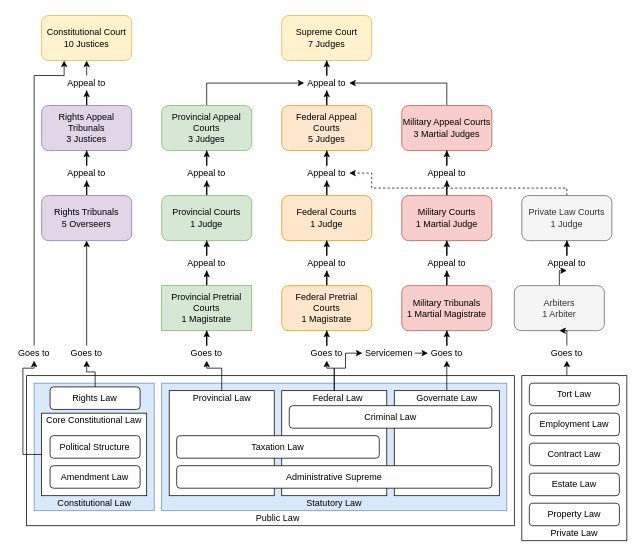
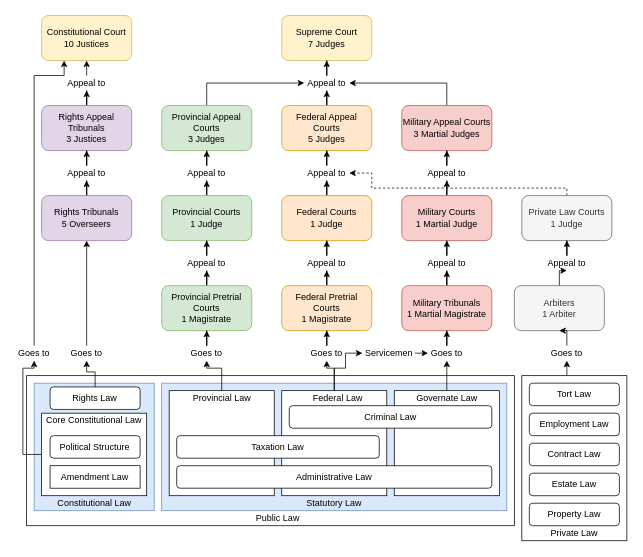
  <mxCell id="0" />
  <mxCell id="1" parent="0" />
  <mxCell id="2" style="edgeStyle=orthogonalEdgeStyle;rounded=0;orthogonalLoop=1;jettySize=auto;html=1;" parent="1" source="3" target="95" edge="1"><mxGeometry relative="1" as="geometry"><Array as="points"><mxPoint x="755" y="490" /><mxPoint x="755" y="490" /></Array></mxGeometry></mxCell>
  <mxCell id="3" value="" style="rounded=0;whiteSpace=wrap;html=1;" parent="1" vertex="1"><mxGeometry x="695" y="500" width="140" height="220" as="geometry" /></mxCell>
  <mxCell id="4" value="" style="rounded=0;whiteSpace=wrap;html=1;" parent="1" vertex="1"><mxGeometry x="35" y="500" width="650" height="200" as="geometry" /></mxCell>
  <mxCell id="5" value="" style="rounded=0;whiteSpace=wrap;html=1;fillColor=#dae8fc;strokeColor=#6c8ebf;" parent="1" vertex="1"><mxGeometry x="215" y="510" width="460" height="170" as="geometry" /></mxCell>
  <mxCell id="6" style="edgeStyle=orthogonalEdgeStyle;rounded=0;orthogonalLoop=1;jettySize=auto;html=1;entryX=0.5;entryY=1;entryDx=0;entryDy=0;" parent="1" source="7" target="85" edge="1"><mxGeometry relative="1" as="geometry"><Array as="points"><mxPoint x="295" y="490" /><mxPoint x="275" y="490" /></Array></mxGeometry></mxCell>
  <mxCell id="7" value="" style="rounded=0;whiteSpace=wrap;html=1;" parent="1" vertex="1"><mxGeometry x="225" y="520" width="140" height="140" as="geometry" /></mxCell>
  <mxCell id="8" style="edgeStyle=orthogonalEdgeStyle;rounded=0;orthogonalLoop=1;jettySize=auto;html=1;" parent="1" source="9" target="93" edge="1"><mxGeometry relative="1" as="geometry" /></mxCell>
  <mxCell id="9" value="" style="rounded=0;whiteSpace=wrap;html=1;" parent="1" vertex="1"><mxGeometry x="525" y="520" width="140" height="140" as="geometry" /></mxCell>
  <mxCell id="10" style="edgeStyle=orthogonalEdgeStyle;rounded=0;orthogonalLoop=1;jettySize=auto;html=1;entryX=0.5;entryY=1;entryDx=0;entryDy=0;" parent="1" source="12" target="91" edge="1"><mxGeometry relative="1" as="geometry"><Array as="points"><mxPoint x="445" y="490" /><mxPoint x="435" y="490" /></Array></mxGeometry></mxCell>
  <mxCell id="11" style="edgeStyle=orthogonalEdgeStyle;rounded=0;orthogonalLoop=1;jettySize=auto;html=1;entryX=0;entryY=0.5;entryDx=0;entryDy=0;" parent="1" source="12" target="97" edge="1"><mxGeometry relative="1" as="geometry"><Array as="points"><mxPoint x="445" y="490" /><mxPoint x="460" y="490" /><mxPoint x="460" y="470" /></Array></mxGeometry></mxCell>
  <mxCell id="12" value="" style="rounded=0;whiteSpace=wrap;html=1;" parent="1" vertex="1"><mxGeometry x="375" y="520" width="140" height="140" as="geometry" /></mxCell>
  <mxCell id="13" value="Supreme Court&lt;br&gt;7 Judges" style="rounded=1;whiteSpace=wrap;html=1;fillColor=#fff2cc;strokeColor=#d6b656;" parent="1" vertex="1"><mxGeometry x="375" y="20" width="120" height="60" as="geometry" /></mxCell>
  <mxCell id="14" value="Constitutional Court&lt;br&gt;10 Justices" style="rounded=1;whiteSpace=wrap;html=1;fillColor=#fff2cc;strokeColor=#d6b656;" parent="1" vertex="1"><mxGeometry x="55" y="20" width="120" height="60" as="geometry" /></mxCell>
  <mxCell id="15" style="edgeStyle=orthogonalEdgeStyle;rounded=0;orthogonalLoop=1;jettySize=auto;html=1;entryX=0.5;entryY=1;entryDx=0;entryDy=0;" parent="1" source="16" target="51" edge="1"><mxGeometry relative="1" as="geometry" /></mxCell>
  <mxCell id="16" value="Federal Appeal Courts&lt;br&gt;5 Judges" style="rounded=1;whiteSpace=wrap;html=1;fillColor=#ffe6cc;strokeColor=#d79b00;" parent="1" vertex="1"><mxGeometry x="375" y="140" width="120" height="60" as="geometry" /></mxCell>
  <mxCell id="17" style="edgeStyle=orthogonalEdgeStyle;rounded=0;orthogonalLoop=1;jettySize=auto;html=1;entryX=0;entryY=0.5;entryDx=0;entryDy=0;" parent="1" source="18" target="51" edge="1"><mxGeometry relative="1" as="geometry"><Array as="points"><mxPoint x="275" y="110" /></Array></mxGeometry></mxCell>
  <mxCell id="18" value="Provincial Appeal Courts&lt;br&gt;3 Judges" style="rounded=1;whiteSpace=wrap;html=1;fillColor=#d5e8d4;strokeColor=#82b366;" parent="1" vertex="1"><mxGeometry x="215" y="140" width="120" height="60" as="geometry" /></mxCell>
  <mxCell id="19" style="edgeStyle=orthogonalEdgeStyle;rounded=0;orthogonalLoop=1;jettySize=auto;html=1;entryX=1;entryY=0.5;entryDx=0;entryDy=0;" parent="1" source="20" target="51" edge="1"><mxGeometry relative="1" as="geometry"><Array as="points"><mxPoint x="595" y="110" /></Array></mxGeometry></mxCell>
  <mxCell id="20" value="Military Appeal Courts&lt;br&gt;3 Martial Judges" style="rounded=1;whiteSpace=wrap;html=1;fillColor=#f8cecc;strokeColor=#b85450;" parent="1" vertex="1"><mxGeometry x="535" y="140" width="120" height="60" as="geometry" /></mxCell>
  <mxCell id="21" style="edgeStyle=orthogonalEdgeStyle;rounded=0;orthogonalLoop=1;jettySize=auto;html=1;entryX=0.5;entryY=1;entryDx=0;entryDy=0;" parent="1" source="22" target="53" edge="1"><mxGeometry relative="1" as="geometry" /></mxCell>
  <mxCell id="22" value="Provincial Courts&lt;br&gt;1 Judge" style="rounded=1;whiteSpace=wrap;html=1;fillColor=#d5e8d4;strokeColor=#82b366;" parent="1" vertex="1"><mxGeometry x="215" y="260" width="120" height="60" as="geometry" /></mxCell>
  <mxCell id="23" style="edgeStyle=orthogonalEdgeStyle;rounded=0;orthogonalLoop=1;jettySize=auto;html=1;entryX=0.5;entryY=1;entryDx=0;entryDy=0;" parent="1" source="24" target="55" edge="1"><mxGeometry relative="1" as="geometry" /></mxCell>
  <mxCell id="24" value="Federal Courts&lt;br&gt;1 Judge" style="rounded=1;whiteSpace=wrap;html=1;fillColor=#ffe6cc;strokeColor=#d79b00;" parent="1" vertex="1"><mxGeometry x="375" y="260" width="120" height="60" as="geometry" /></mxCell>
  <mxCell id="25" style="edgeStyle=orthogonalEdgeStyle;rounded=0;orthogonalLoop=1;jettySize=auto;html=1;" parent="1" source="26" target="57" edge="1"><mxGeometry relative="1" as="geometry" /></mxCell>
  <mxCell id="26" value="Military Courts&lt;br&gt;1 Martial Judge" style="rounded=1;whiteSpace=wrap;html=1;fillColor=#f8cecc;strokeColor=#b85450;" parent="1" vertex="1"><mxGeometry x="535" y="260" width="120" height="60" as="geometry" /></mxCell>
  <mxCell id="27" style="edgeStyle=orthogonalEdgeStyle;rounded=0;orthogonalLoop=1;jettySize=auto;html=1;entryX=0.5;entryY=1;entryDx=0;entryDy=0;" parent="1" source="28" target="63" edge="1"><mxGeometry relative="1" as="geometry" /></mxCell>
- <mxCell id="28" value="Provincial Pretrial Courts&lt;br&gt;1 Magistrate" style="whiteSpace=wrap;html=1;fillColor=#d5e8d4;strokeColor=#82b366;rounded=0;" parent="1" vertex="1"><mxGeometry x="215" y="380" width="120" height="60" as="geometry" /></mxCell>
+ <mxCell id="28" value="Provincial Pretrial Courts&lt;br&gt;1 Magistrate" style="rounded=1;whiteSpace=wrap;html=1;fillColor=#d5e8d4;strokeColor=#82b366;" parent="1" vertex="1"><mxGeometry x="215" y="380" width="120" height="60" as="geometry" /></mxCell>
  <mxCell id="29" style="edgeStyle=orthogonalEdgeStyle;rounded=0;orthogonalLoop=1;jettySize=auto;html=1;" parent="1" source="30" target="61" edge="1"><mxGeometry relative="1" as="geometry" /></mxCell>
  <mxCell id="30" value="Federal Pretrial Courts&lt;br&gt;1 Magistrate" style="rounded=1;whiteSpace=wrap;html=1;fillColor=#ffe6cc;strokeColor=#d79b00;" parent="1" vertex="1"><mxGeometry x="375" y="380" width="120" height="60" as="geometry" /></mxCell>
  <mxCell id="31" style="edgeStyle=orthogonalEdgeStyle;rounded=0;orthogonalLoop=1;jettySize=auto;html=1;" parent="1" source="32" target="83" edge="1"><mxGeometry relative="1" as="geometry" /></mxCell>
  <mxCell id="32" value="Arbiters&lt;br&gt;1 Arbiter" style="rounded=1;whiteSpace=wrap;html=1;fillColor=#f5f5f5;strokeColor=#666666;fontColor=#333333;" parent="1" vertex="1"><mxGeometry x="685" y="380" width="120" height="60" as="geometry" /></mxCell>
  <mxCell id="33" style="edgeStyle=orthogonalEdgeStyle;rounded=0;orthogonalLoop=1;jettySize=auto;html=1;entryX=0.5;entryY=1;entryDx=0;entryDy=0;" parent="1" source="34" target="59" edge="1"><mxGeometry relative="1" as="geometry" /></mxCell>
  <mxCell id="34" value="Military Tribunals&lt;br&gt;1 Martial Magistrate" style="rounded=1;whiteSpace=wrap;html=1;fillColor=#f8cecc;strokeColor=#b85450;" parent="1" vertex="1"><mxGeometry x="535" y="380" width="120" height="60" as="geometry" /></mxCell>
- <mxCell id="35" value="Administrative Supreme" style="rounded=1;whiteSpace=wrap;html=1;" parent="1" vertex="1"><mxGeometry x="235" y="620" width="420" height="30" as="geometry" /></mxCell>
+ <mxCell id="35" value="Administrative Law" style="rounded=1;whiteSpace=wrap;html=1;" parent="1" vertex="1"><mxGeometry x="235" y="620" width="420" height="30" as="geometry" /></mxCell>
  <mxCell id="36" value="Taxation Law" style="rounded=1;whiteSpace=wrap;html=1;" parent="1" vertex="1"><mxGeometry x="235" y="580" width="270" height="30" as="geometry" /></mxCell>
  <mxCell id="37" value="Criminal Law" style="rounded=1;whiteSpace=wrap;html=1;" parent="1" vertex="1"><mxGeometry x="385" y="540" width="270" height="30" as="geometry" /></mxCell>
  <mxCell id="38" value="Federal Law" style="text;html=1;strokeColor=none;fillColor=none;align=center;verticalAlign=middle;whiteSpace=wrap;rounded=0;" parent="1" vertex="1"><mxGeometry x="415" y="520" width="70" height="20" as="geometry" /></mxCell>
  <mxCell id="39" value="Provincial Law" style="text;html=1;strokeColor=none;fillColor=none;align=center;verticalAlign=middle;whiteSpace=wrap;rounded=0;" parent="1" vertex="1"><mxGeometry x="252.5" y="520" width="85" height="20" as="geometry" /></mxCell>
  <mxCell id="40" value="Governate Law" style="text;html=1;strokeColor=none;fillColor=none;align=center;verticalAlign=middle;whiteSpace=wrap;rounded=0;" parent="1" vertex="1"><mxGeometry x="552.5" y="520" width="85" height="20" as="geometry" /></mxCell>
  <mxCell id="41" value="Public Law" style="text;html=1;strokeColor=none;fillColor=none;align=center;verticalAlign=middle;whiteSpace=wrap;rounded=0;" parent="1" vertex="1"><mxGeometry x="335" y="680" width="70" height="20" as="geometry" /></mxCell>
  <mxCell id="42" value="" style="rounded=0;whiteSpace=wrap;html=1;fillColor=#dae8fc;strokeColor=#6c8ebf;" parent="1" vertex="1"><mxGeometry x="45" y="510" width="160" height="170" as="geometry" /></mxCell>
  <mxCell id="43" value="Constitutional Law" style="text;html=1;strokeColor=none;fillColor=none;align=center;verticalAlign=middle;whiteSpace=wrap;rounded=0;" parent="1" vertex="1"><mxGeometry x="73.75" y="660" width="102.5" height="20" as="geometry" /></mxCell>
  <mxCell id="44" style="edgeStyle=orthogonalEdgeStyle;rounded=0;orthogonalLoop=1;jettySize=auto;html=1;entryX=0.5;entryY=1;entryDx=0;entryDy=0;" parent="1" source="45" target="87" edge="1"><mxGeometry relative="1" as="geometry" /></mxCell>
  <mxCell id="45" value="Rights Law" style="rounded=1;whiteSpace=wrap;html=1;" parent="1" vertex="1"><mxGeometry x="66.25" y="515" width="120" height="30" as="geometry" /></mxCell>
  <mxCell id="46" style="edgeStyle=orthogonalEdgeStyle;rounded=0;orthogonalLoop=1;jettySize=auto;html=1;entryX=0.5;entryY=1;entryDx=0;entryDy=0;" parent="1" source="47" target="49" edge="1"><mxGeometry relative="1" as="geometry" /></mxCell>
  <mxCell id="47" value="Rights Appeal Tribunals&lt;br&gt;3 Justices" style="rounded=1;whiteSpace=wrap;html=1;fillColor=#e1d5e7;strokeColor=#9673a6;" parent="1" vertex="1"><mxGeometry x="55" y="140" width="120" height="60" as="geometry" /></mxCell>
  <mxCell id="48" style="edgeStyle=orthogonalEdgeStyle;rounded=0;orthogonalLoop=1;jettySize=auto;html=1;exitX=0.5;exitY=0;exitDx=0;exitDy=0;entryX=0.5;entryY=1;entryDx=0;entryDy=0;" parent="1" source="49" target="14" edge="1"><mxGeometry relative="1" as="geometry" /></mxCell>
  <mxCell id="49" value="Appeal to" style="text;html=1;strokeColor=none;fillColor=none;align=center;verticalAlign=middle;whiteSpace=wrap;rounded=0;" parent="1" vertex="1"><mxGeometry x="85" y="100" width="60" height="20" as="geometry" /></mxCell>
  <mxCell id="50" style="edgeStyle=orthogonalEdgeStyle;rounded=0;orthogonalLoop=1;jettySize=auto;html=1;" parent="1" source="51" target="13" edge="1"><mxGeometry relative="1" as="geometry" /></mxCell>
  <mxCell id="51" value="Appeal to" style="text;html=1;strokeColor=none;fillColor=none;align=center;verticalAlign=middle;whiteSpace=wrap;rounded=0;" parent="1" vertex="1"><mxGeometry x="405" y="100" width="60" height="20" as="geometry" /></mxCell>
  <mxCell id="52" style="edgeStyle=orthogonalEdgeStyle;rounded=0;orthogonalLoop=1;jettySize=auto;html=1;" parent="1" source="53" target="18" edge="1"><mxGeometry relative="1" as="geometry" /></mxCell>
  <mxCell id="53" value="Appeal to" style="text;html=1;strokeColor=none;fillColor=none;align=center;verticalAlign=middle;whiteSpace=wrap;rounded=0;" parent="1" vertex="1"><mxGeometry x="245" y="220" width="60" height="20" as="geometry" /></mxCell>
  <mxCell id="54" style="edgeStyle=orthogonalEdgeStyle;rounded=0;orthogonalLoop=1;jettySize=auto;html=1;entryX=0.5;entryY=1;entryDx=0;entryDy=0;" parent="1" source="55" target="16" edge="1"><mxGeometry relative="1" as="geometry" /></mxCell>
  <mxCell id="55" value="Appeal to" style="text;html=1;strokeColor=none;fillColor=none;align=center;verticalAlign=middle;whiteSpace=wrap;rounded=0;" parent="1" vertex="1"><mxGeometry x="405" y="220" width="60" height="20" as="geometry" /></mxCell>
  <mxCell id="56" style="edgeStyle=orthogonalEdgeStyle;rounded=0;orthogonalLoop=1;jettySize=auto;html=1;entryX=0.5;entryY=1;entryDx=0;entryDy=0;" parent="1" source="57" target="20" edge="1"><mxGeometry relative="1" as="geometry" /></mxCell>
  <mxCell id="57" value="Appeal to" style="text;html=1;strokeColor=none;fillColor=none;align=center;verticalAlign=middle;whiteSpace=wrap;rounded=0;" parent="1" vertex="1"><mxGeometry x="565" y="220" width="60" height="20" as="geometry" /></mxCell>
  <mxCell id="58" style="edgeStyle=orthogonalEdgeStyle;rounded=0;orthogonalLoop=1;jettySize=auto;html=1;" parent="1" source="59" target="26" edge="1"><mxGeometry relative="1" as="geometry" /></mxCell>
  <mxCell id="59" value="Appeal to" style="text;html=1;strokeColor=none;fillColor=none;align=center;verticalAlign=middle;whiteSpace=wrap;rounded=0;" parent="1" vertex="1"><mxGeometry x="565" y="340" width="60" height="20" as="geometry" /></mxCell>
  <mxCell id="60" style="edgeStyle=orthogonalEdgeStyle;rounded=0;orthogonalLoop=1;jettySize=auto;html=1;entryX=0.5;entryY=1;entryDx=0;entryDy=0;" parent="1" source="61" target="24" edge="1"><mxGeometry relative="1" as="geometry" /></mxCell>
  <mxCell id="61" value="Appeal to" style="text;html=1;strokeColor=none;fillColor=none;align=center;verticalAlign=middle;whiteSpace=wrap;rounded=0;" parent="1" vertex="1"><mxGeometry x="405" y="340" width="60" height="20" as="geometry" /></mxCell>
  <mxCell id="62" style="edgeStyle=orthogonalEdgeStyle;rounded=0;orthogonalLoop=1;jettySize=auto;html=1;" parent="1" source="63" target="22" edge="1"><mxGeometry relative="1" as="geometry" /></mxCell>
  <mxCell id="63" value="Appeal to" style="text;html=1;strokeColor=none;fillColor=none;align=center;verticalAlign=middle;whiteSpace=wrap;rounded=0;" parent="1" vertex="1"><mxGeometry x="245" y="340" width="60" height="20" as="geometry" /></mxCell>
  <mxCell id="64" style="edgeStyle=orthogonalEdgeStyle;rounded=0;orthogonalLoop=1;jettySize=auto;html=1;" parent="1" source="67" target="69" edge="1"><mxGeometry relative="1" as="geometry" /></mxCell>
  <mxCell id="65" style="edgeStyle=orthogonalEdgeStyle;rounded=0;orthogonalLoop=1;jettySize=auto;html=1;entryX=0.5;entryY=1;entryDx=0;entryDy=0;" parent="1" source="66" target="89" edge="1"><mxGeometry relative="1" as="geometry"><Array as="points"><mxPoint x="30" y="605" /><mxPoint x="30" y="490" /><mxPoint x="45" y="490" /></Array></mxGeometry></mxCell>
  <mxCell id="66" value="" style="rounded=0;whiteSpace=wrap;html=1;" parent="1" vertex="1"><mxGeometry x="55" y="550" width="140" height="110" as="geometry" /></mxCell>
  <mxCell id="67" value="Rights Tribunals&lt;br&gt;5 Overseers" style="rounded=1;whiteSpace=wrap;html=1;fillColor=#e1d5e7;strokeColor=#9673a6;" parent="1" vertex="1"><mxGeometry x="55" y="260" width="120" height="60" as="geometry" /></mxCell>
  <mxCell id="68" style="edgeStyle=orthogonalEdgeStyle;rounded=0;orthogonalLoop=1;jettySize=auto;html=1;" parent="1" source="69" target="47" edge="1"><mxGeometry relative="1" as="geometry" /></mxCell>
  <mxCell id="69" value="Appeal to" style="text;html=1;strokeColor=none;fillColor=none;align=center;verticalAlign=middle;whiteSpace=wrap;rounded=0;" parent="1" vertex="1"><mxGeometry x="85" y="220" width="60" height="20" as="geometry" /></mxCell>
  <mxCell id="70" value="Statutory Law" style="text;html=1;strokeColor=none;fillColor=none;align=center;verticalAlign=middle;whiteSpace=wrap;rounded=0;" parent="1" vertex="1"><mxGeometry x="405" y="660" width="80" height="20" as="geometry" /></mxCell>
  <mxCell id="71" value="Political Structure" style="rounded=1;whiteSpace=wrap;html=1;" parent="1" vertex="1"><mxGeometry x="66.25" y="580" width="120" height="30" as="geometry" /></mxCell>
- <mxCell id="72" value="Amendment Law" style="rounded=1;whiteSpace=wrap;html=1;" parent="1" vertex="1"><mxGeometry x="66.25" y="620" width="120" height="30" as="geometry" /></mxCell>
+ <mxCell id="72" value="Amendment Law" style="whiteSpace=wrap;html=1;rounded=0;" parent="1" vertex="1"><mxGeometry x="66.25" y="620" width="120" height="30" as="geometry" /></mxCell>
  <mxCell id="73" value="Core Constitutional Law" style="text;html=1;strokeColor=none;fillColor=none;align=center;verticalAlign=middle;whiteSpace=wrap;rounded=0;" parent="1" vertex="1"><mxGeometry x="60" y="550" width="130" height="20" as="geometry" /></mxCell>
  <mxCell id="74" value="Tort Law" style="rounded=1;whiteSpace=wrap;html=1;" parent="1" vertex="1"><mxGeometry x="705" y="510" width="120" height="30" as="geometry" /></mxCell>
  <mxCell id="75" value="Contract Law" style="rounded=1;whiteSpace=wrap;html=1;" parent="1" vertex="1"><mxGeometry x="705" y="590" width="120" height="30" as="geometry" /></mxCell>
  <mxCell id="76" value="Employment Law" style="rounded=1;whiteSpace=wrap;html=1;" parent="1" vertex="1"><mxGeometry x="705" y="550" width="120" height="30" as="geometry" /></mxCell>
  <mxCell id="77" value="Estate Law" style="rounded=1;whiteSpace=wrap;html=1;" parent="1" vertex="1"><mxGeometry x="705" y="630" width="120" height="30" as="geometry" /></mxCell>
  <mxCell id="78" value="Property Law" style="rounded=1;whiteSpace=wrap;html=1;" parent="1" vertex="1"><mxGeometry x="705" y="670" width="120" height="30" as="geometry" /></mxCell>
  <mxCell id="79" value="Private Law" style="text;html=1;strokeColor=none;fillColor=none;align=center;verticalAlign=middle;whiteSpace=wrap;rounded=0;" parent="1" vertex="1"><mxGeometry x="730" y="700" width="70" height="20" as="geometry" /></mxCell>
  <mxCell id="80" style="edgeStyle=orthogonalEdgeStyle;rounded=0;orthogonalLoop=1;jettySize=auto;html=1;entryX=1;entryY=0.5;entryDx=0;entryDy=0;dashed=1;" parent="1" source="81" target="55" edge="1"><mxGeometry relative="1" as="geometry"><Array as="points"><mxPoint x="755" y="250" /><mxPoint x="495" y="250" /><mxPoint x="495" y="230" /></Array></mxGeometry></mxCell>
  <mxCell id="81" value="Private Law Courts&lt;br&gt;1 Judge" style="rounded=1;whiteSpace=wrap;html=1;fillColor=#f5f5f5;strokeColor=#666666;fontColor=#333333;" parent="1" vertex="1"><mxGeometry x="695" y="260" width="120" height="60" as="geometry" /></mxCell>
  <mxCell id="82" style="edgeStyle=orthogonalEdgeStyle;rounded=0;orthogonalLoop=1;jettySize=auto;html=1;" parent="1" source="83" target="81" edge="1"><mxGeometry relative="1" as="geometry" /></mxCell>
  <mxCell id="83" value="Appeal to" style="text;html=1;strokeColor=none;fillColor=none;align=center;verticalAlign=middle;whiteSpace=wrap;rounded=0;" parent="1" vertex="1"><mxGeometry x="725" y="340" width="60" height="20" as="geometry" /></mxCell>
  <mxCell id="84" style="edgeStyle=orthogonalEdgeStyle;rounded=0;orthogonalLoop=1;jettySize=auto;html=1;entryX=0.5;entryY=1;entryDx=0;entryDy=0;" parent="1" source="85" target="28" edge="1"><mxGeometry relative="1" as="geometry" /></mxCell>
  <mxCell id="85" value="Goes to" style="text;html=1;strokeColor=none;fillColor=none;align=center;verticalAlign=middle;whiteSpace=wrap;rounded=0;" parent="1" vertex="1"><mxGeometry x="250" y="460" width="50" height="20" as="geometry" /></mxCell>
  <mxCell id="86" style="edgeStyle=orthogonalEdgeStyle;rounded=0;orthogonalLoop=1;jettySize=auto;html=1;entryX=0.5;entryY=1;entryDx=0;entryDy=0;" parent="1" source="87" target="67" edge="1"><mxGeometry relative="1" as="geometry" /></mxCell>
  <mxCell id="87" value="Goes to" style="text;html=1;strokeColor=none;fillColor=none;align=center;verticalAlign=middle;whiteSpace=wrap;rounded=0;" parent="1" vertex="1"><mxGeometry x="90" y="460" width="50" height="20" as="geometry" /></mxCell>
  <mxCell id="88" style="edgeStyle=orthogonalEdgeStyle;rounded=0;orthogonalLoop=1;jettySize=auto;html=1;entryX=0.25;entryY=1;entryDx=0;entryDy=0;exitX=0.5;exitY=0;exitDx=0;exitDy=0;" parent="1" source="89" target="14" edge="1"><mxGeometry relative="1" as="geometry"><Array as="points"><mxPoint x="45" y="450" /><mxPoint x="45" y="100" /><mxPoint x="85" y="100" /></Array></mxGeometry></mxCell>
  <mxCell id="89" value="Goes to" style="text;html=1;strokeColor=none;fillColor=none;align=center;verticalAlign=middle;whiteSpace=wrap;rounded=0;" parent="1" vertex="1"><mxGeometry x="20" y="460" width="50" height="20" as="geometry" /></mxCell>
  <mxCell id="90" style="edgeStyle=orthogonalEdgeStyle;rounded=0;orthogonalLoop=1;jettySize=auto;html=1;" parent="1" source="91" target="30" edge="1"><mxGeometry relative="1" as="geometry" /></mxCell>
  <mxCell id="91" value="Goes to" style="text;html=1;strokeColor=none;fillColor=none;align=center;verticalAlign=middle;whiteSpace=wrap;rounded=0;" parent="1" vertex="1"><mxGeometry x="410" y="460" width="50" height="20" as="geometry" /></mxCell>
  <mxCell id="92" style="edgeStyle=orthogonalEdgeStyle;rounded=0;orthogonalLoop=1;jettySize=auto;html=1;" parent="1" source="93" target="34" edge="1"><mxGeometry relative="1" as="geometry" /></mxCell>
  <mxCell id="93" value="Goes to" style="text;html=1;strokeColor=none;fillColor=none;align=center;verticalAlign=middle;whiteSpace=wrap;rounded=0;" parent="1" vertex="1"><mxGeometry x="570" y="460" width="50" height="20" as="geometry" /></mxCell>
  <mxCell id="94" style="edgeStyle=orthogonalEdgeStyle;rounded=0;orthogonalLoop=1;jettySize=auto;html=1;entryX=0.5;entryY=1;entryDx=0;entryDy=0;" parent="1" source="95" target="32" edge="1"><mxGeometry relative="1" as="geometry" /></mxCell>
  <mxCell id="95" value="Goes to" style="text;html=1;strokeColor=none;fillColor=none;align=center;verticalAlign=middle;whiteSpace=wrap;rounded=0;" parent="1" vertex="1"><mxGeometry x="730" y="460" width="50" height="20" as="geometry" /></mxCell>
  <mxCell id="96" style="edgeStyle=orthogonalEdgeStyle;rounded=0;orthogonalLoop=1;jettySize=auto;html=1;entryX=0;entryY=0.5;entryDx=0;entryDy=0;" parent="1" source="97" target="93" edge="1"><mxGeometry relative="1" as="geometry"><Array as="points"><mxPoint x="555" y="470" /><mxPoint x="555" y="470" /></Array></mxGeometry></mxCell>
  <mxCell id="97" value="Servicemen" style="text;html=1;strokeColor=none;fillColor=none;align=center;verticalAlign=middle;whiteSpace=wrap;rounded=0;" parent="1" vertex="1"><mxGeometry x="482.5" y="460" width="70" height="20" as="geometry" /></mxCell>
